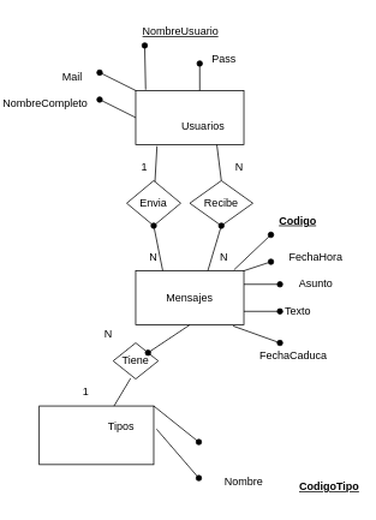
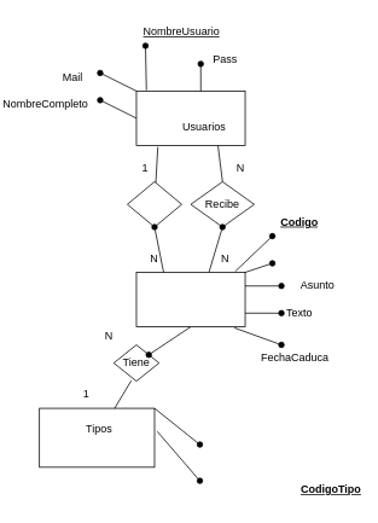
  <mxCell id="0" />
  <mxCell id="1" parent="0" />
  <mxCell id="2" value="" style="rounded=0;whiteSpace=wrap;html=1;" parent="1" vertex="1"><mxGeometry x="150" y="100" width="120" height="60" as="geometry" /></mxCell>
  <mxCell id="3" value="" style="rounded=0;whiteSpace=wrap;html=1;" parent="1" vertex="1"><mxGeometry x="150" y="300" width="120" height="60" as="geometry" /></mxCell>
  <mxCell id="4" value="&lt;font style=&quot;vertical-align: inherit;&quot;&gt;&lt;font style=&quot;vertical-align: inherit;&quot;&gt;Usuarios&lt;/font&gt;&lt;/font&gt;" style="text;html=1;strokeColor=none;fillColor=none;align=center;verticalAlign=middle;whiteSpace=wrap;rounded=0;" parent="1" vertex="1"><mxGeometry x="195" y="125" width="60" height="30" as="geometry" /></mxCell>
- <mxCell id="5" value="&lt;font style=&quot;vertical-align: inherit;&quot;&gt;&lt;font style=&quot;vertical-align: inherit;&quot;&gt;Mensajes&lt;/font&gt;&lt;/font&gt;" style="text;html=1;strokeColor=none;fillColor=none;align=center;verticalAlign=middle;whiteSpace=wrap;rounded=0;" parent="1" vertex="1"><mxGeometry x="180" y="315" width="60" height="30" as="geometry" /></mxCell>
- <mxCell id="6" value="&lt;font style=&quot;vertical-align: inherit;&quot;&gt;&lt;font style=&quot;vertical-align: inherit;&quot;&gt;Tipos&lt;/font&gt;&lt;/font&gt;" style="text;html=1;strokeColor=none;fillColor=none;align=center;verticalAlign=middle;whiteSpace=wrap;rounded=0;" parent="1" vertex="1"><mxGeometry x="103.5" y="457.5" width="60" height="30" as="geometry" /></mxCell>
+ <mxCell id="6" value="&lt;font style=&quot;vertical-align: inherit;&quot;&gt;&lt;font style=&quot;vertical-align: inherit;&quot;&gt;Tipos&lt;/font&gt;&lt;/font&gt;" style="text;html=1;strokeColor=none;fillColor=none;align=center;verticalAlign=middle;whiteSpace=wrap;rounded=0;" parent="1" vertex="1"><mxGeometry x="78.5" y="457.5" width="60" height="30" as="geometry" /></mxCell>
  <mxCell id="7" value="" style="rounded=0;whiteSpace=wrap;html=1;gradientColor=none;fillColor=none;" parent="1" vertex="1"><mxGeometry x="43" y="450" width="127" height="65" as="geometry" /></mxCell>
  <mxCell id="8" value="" style="endArrow=none;html=1;rounded=0;startArrow=oval;startFill=1;entryX=0.092;entryY=-0.017;entryDx=0;entryDy=0;entryPerimeter=0;" parent="1" target="2" edge="1"><mxGeometry width="50" height="50" relative="1" as="geometry"><mxPoint x="160" y="50" as="sourcePoint" /><mxPoint x="300" y="180" as="targetPoint" /></mxGeometry></mxCell>
  <mxCell id="9" value="" style="endArrow=none;html=1;rounded=0;startArrow=oval;startFill=1;entryX=0.092;entryY=-0.017;entryDx=0;entryDy=0;entryPerimeter=0;" parent="1" edge="1"><mxGeometry width="50" height="50" relative="1" as="geometry"><mxPoint x="221" y="70" as="sourcePoint" /><mxPoint x="221.04" y="100" as="targetPoint" /></mxGeometry></mxCell>
  <mxCell id="10" value="" style="endArrow=none;html=1;rounded=0;startArrow=oval;startFill=1;entryX=1;entryY=0.25;entryDx=0;entryDy=0;" parent="1" target="3" edge="1"><mxGeometry width="50" height="50" relative="1" as="geometry"><mxPoint x="310" y="315" as="sourcePoint" /><mxPoint x="291.04" y="315" as="targetPoint" /></mxGeometry></mxCell>
  <mxCell id="11" value="" style="endArrow=none;html=1;rounded=0;startArrow=oval;startFill=1;entryX=1;entryY=0.75;entryDx=0;entryDy=0;" parent="1" target="3" edge="1"><mxGeometry width="50" height="50" relative="1" as="geometry"><mxPoint x="310" y="345" as="sourcePoint" /><mxPoint x="191.04" y="128.98" as="targetPoint" /></mxGeometry></mxCell>
  <mxCell id="12" value="" style="endArrow=none;html=1;rounded=0;startArrow=oval;startFill=1;entryX=1;entryY=0;entryDx=0;entryDy=0;" parent="1" target="3" edge="1"><mxGeometry width="50" height="50" relative="1" as="geometry"><mxPoint x="300" y="290" as="sourcePoint" /><mxPoint x="290" y="365" as="targetPoint" /></mxGeometry></mxCell>
  <mxCell id="13" value="" style="endArrow=none;html=1;rounded=0;startArrow=oval;startFill=1;entryX=0.908;entryY=-0.017;entryDx=0;entryDy=0;entryPerimeter=0;" parent="1" target="3" edge="1"><mxGeometry width="50" height="50" relative="1" as="geometry"><mxPoint x="300" y="260" as="sourcePoint" /><mxPoint x="300" y="375" as="targetPoint" /></mxGeometry></mxCell>
  <mxCell id="14" value="" style="endArrow=none;html=1;rounded=0;startArrow=oval;startFill=1;entryX=0.9;entryY=1.02;entryDx=0;entryDy=0;entryPerimeter=0;exitX=0.25;exitY=0;exitDx=0;exitDy=0;" parent="1" target="3" edge="1" source="23"><mxGeometry width="50" height="50" relative="1" as="geometry"><mxPoint x="390" y="430" as="sourcePoint" /><mxPoint x="310" y="385" as="targetPoint" /></mxGeometry></mxCell>
  <mxCell id="15" value="" style="endArrow=none;html=1;rounded=0;startArrow=oval;startFill=1;entryX=1;entryY=0;entryDx=0;entryDy=0;" parent="1" target="7" edge="1"><mxGeometry width="50" height="50" relative="1" as="geometry"><mxPoint x="220" y="490" as="sourcePoint" /><mxPoint x="320" y="395" as="targetPoint" /></mxGeometry></mxCell>
  <mxCell id="16" value="" style="endArrow=none;html=1;rounded=0;startArrow=oval;startFill=1;entryX=1.024;entryY=0.394;entryDx=0;entryDy=0;entryPerimeter=0;" parent="1" target="7" edge="1"><mxGeometry width="50" height="50" relative="1" as="geometry"><mxPoint x="220" y="530" as="sourcePoint" /><mxPoint x="330" y="405" as="targetPoint" /></mxGeometry></mxCell>
  <mxCell id="17" value="&lt;u&gt;&lt;b&gt;Codigo&lt;/b&gt;&lt;/u&gt;" style="text;html=1;strokeColor=none;fillColor=none;align=center;verticalAlign=middle;whiteSpace=wrap;rounded=0;" parent="1" vertex="1"><mxGeometry x="300" y="230" width="60" height="30" as="geometry" /></mxCell>
- <mxCell id="18" value="FechaHora" style="text;html=1;strokeColor=none;fillColor=none;align=center;verticalAlign=middle;whiteSpace=wrap;rounded=0;" parent="1" vertex="1"><mxGeometry x="320" y="270" width="60" height="30" as="geometry" /></mxCell>
  <mxCell id="19" value="Asunto" style="text;html=1;strokeColor=none;fillColor=none;align=center;verticalAlign=middle;whiteSpace=wrap;rounded=0;" parent="1" vertex="1"><mxGeometry x="320" y="300" width="60" height="30" as="geometry" /></mxCell>
  <mxCell id="20" value="Texto" style="text;html=1;strokeColor=none;fillColor=none;align=center;verticalAlign=middle;whiteSpace=wrap;rounded=0;" parent="1" vertex="1"><mxGeometry x="300" y="330" width="60" height="30" as="geometry" /></mxCell>
  <mxCell id="21" value="&lt;font style=&quot;vertical-align: inherit;&quot;&gt;&lt;font style=&quot;vertical-align: inherit;&quot;&gt;&lt;font style=&quot;vertical-align: inherit;&quot;&gt;&lt;font style=&quot;vertical-align: inherit;&quot;&gt;&lt;font style=&quot;vertical-align: inherit;&quot;&gt;&lt;font style=&quot;vertical-align: inherit;&quot;&gt;&lt;font style=&quot;vertical-align: inherit;&quot;&gt;&lt;font style=&quot;vertical-align: inherit;&quot;&gt;&lt;font style=&quot;vertical-align: inherit;&quot;&gt;&lt;font style=&quot;vertical-align: inherit;&quot;&gt;&lt;u&gt;NombreUsuario&lt;/u&gt;&lt;/font&gt;&lt;/font&gt;&lt;/font&gt;&lt;/font&gt;&lt;/font&gt;&lt;/font&gt;&lt;/font&gt;&lt;/font&gt;&lt;/font&gt;&lt;/font&gt;" style="text;html=1;strokeColor=none;fillColor=none;align=center;verticalAlign=middle;whiteSpace=wrap;rounded=0;" parent="1" vertex="1"><mxGeometry x="170" width="60" height="30" as="geometry" y="20" /></mxCell>
  <mxCell id="22" value="&lt;font style=&quot;vertical-align: inherit;&quot;&gt;&lt;font style=&quot;vertical-align: inherit;&quot;&gt;Pass&lt;/font&gt;&lt;/font&gt;" style="text;html=1;strokeColor=none;fillColor=none;align=center;verticalAlign=middle;whiteSpace=wrap;rounded=0;" parent="1" vertex="1"><mxGeometry x="218" y="50" width="60" height="30" as="geometry" /></mxCell>
  <mxCell id="23" value="FechaCaduca" style="text;html=1;strokeColor=none;fillColor=none;align=center;verticalAlign=middle;whiteSpace=wrap;rounded=0;" parent="1" vertex="1"><mxGeometry x="295" y="380" width="60" height="30" as="geometry" /></mxCell>
  <mxCell id="24" value="&lt;u&gt;&lt;b&gt;CodigoTipo&lt;/b&gt;&lt;/u&gt;" style="text;html=1;strokeColor=none;fillColor=none;align=center;verticalAlign=middle;whiteSpace=wrap;rounded=0;" parent="1" vertex="1"><mxGeometry x="335" y="525" width="60" height="30" as="geometry" /></mxCell>
- <mxCell id="25" value="Nombre" style="text;html=1;strokeColor=none;fillColor=none;align=center;verticalAlign=middle;whiteSpace=wrap;rounded=0;" parent="1" vertex="1"><mxGeometry x="240" y="520" width="60" height="30" as="geometry" /></mxCell>
  <mxCell id="26" value="1" style="text;html=1;strokeColor=none;fillColor=none;align=center;verticalAlign=middle;whiteSpace=wrap;rounded=0;" parent="1" vertex="1"><mxGeometry x="130" y="170" width="60" height="30" as="geometry" /></mxCell>
  <mxCell id="27" value="N" style="text;html=1;strokeColor=none;fillColor=none;align=center;verticalAlign=middle;whiteSpace=wrap;rounded=0;" parent="1" vertex="1"><mxGeometry x="140" y="270" width="60" height="30" as="geometry" /></mxCell>
  <mxCell id="28" value="N" style="text;html=1;strokeColor=none;fillColor=none;align=center;verticalAlign=middle;whiteSpace=wrap;rounded=0;" parent="1" vertex="1"><mxGeometry x="235" y="170" width="60" height="30" as="geometry" /></mxCell>
  <mxCell id="29" value="&lt;font style=&quot;vertical-align: inherit;&quot;&gt;&lt;font style=&quot;vertical-align: inherit;&quot;&gt;N&lt;/font&gt;&lt;/font&gt;" style="text;html=1;strokeColor=none;fillColor=none;align=center;verticalAlign=middle;whiteSpace=wrap;rounded=0;" parent="1" vertex="1"><mxGeometry x="218" y="270" width="60" height="30" as="geometry" /></mxCell>
  <mxCell id="30" value="" style="rhombus;whiteSpace=wrap;html=1;fillColor=none;gradientColor=none;" parent="1" vertex="1"><mxGeometry x="140" y="200" width="60" height="50" as="geometry" /></mxCell>
  <mxCell id="31" value="" style="rhombus;whiteSpace=wrap;html=1;fillColor=none;gradientColor=none;" parent="1" vertex="1"><mxGeometry x="210" y="200" width="70" height="50" as="geometry" /></mxCell>
  <mxCell id="32" value="" style="endArrow=oval;html=1;rounded=0;entryX=0.5;entryY=1;entryDx=0;entryDy=0;endFill=1;" parent="1" target="31" edge="1"><mxGeometry width="50" height="50" relative="1" as="geometry"><mxPoint x="230" y="300" as="sourcePoint" /><mxPoint x="280" y="250" as="targetPoint" /></mxGeometry></mxCell>
  <mxCell id="33" value="" style="endArrow=oval;html=1;rounded=0;entryX=0.5;entryY=1;entryDx=0;entryDy=0;exitX=0.25;exitY=0;exitDx=0;exitDy=0;endFill=1;" parent="1" source="3" target="30" edge="1"><mxGeometry width="50" height="50" relative="1" as="geometry"><mxPoint x="230" y="300" as="sourcePoint" /><mxPoint x="280" y="250" as="targetPoint" /></mxGeometry></mxCell>
  <mxCell id="34" value="" style="endArrow=none;html=1;rounded=0;entryX=0.75;entryY=1;entryDx=0;entryDy=0;exitX=0.5;exitY=0;exitDx=0;exitDy=0;" parent="1" source="31" target="2" edge="1"><mxGeometry width="50" height="50" relative="1" as="geometry"><mxPoint x="230" y="200" as="sourcePoint" /><mxPoint x="280" y="250" as="targetPoint" /></mxGeometry></mxCell>
  <mxCell id="35" value="" style="endArrow=none;html=1;rounded=0;entryX=0.197;entryY=1.027;entryDx=0;entryDy=0;entryPerimeter=0;" parent="1" source="30" target="2" edge="1"><mxGeometry width="50" height="50" relative="1" as="geometry"><mxPoint x="230" y="300" as="sourcePoint" /><mxPoint x="280" y="250" as="targetPoint" /></mxGeometry></mxCell>
- <mxCell id="36" value="Envia" style="text;html=1;strokeColor=none;fillColor=none;align=center;verticalAlign=middle;whiteSpace=wrap;rounded=0;" parent="1" vertex="1"><mxGeometry x="140" y="210" width="60" height="30" as="geometry" /></mxCell>
  <mxCell id="37" value="Recibe" style="text;html=1;strokeColor=none;fillColor=none;align=center;verticalAlign=middle;whiteSpace=wrap;rounded=0;" parent="1" vertex="1"><mxGeometry x="215" y="210" width="60" height="30" as="geometry" /></mxCell>
  <mxCell id="38" value="N" style="text;html=1;strokeColor=none;fillColor=none;align=center;verticalAlign=middle;whiteSpace=wrap;rounded=0;" parent="1" vertex="1"><mxGeometry x="90" y="355" width="60" height="30" as="geometry" /></mxCell>
  <mxCell id="39" value="1" style="text;html=1;strokeColor=none;fillColor=none;align=center;verticalAlign=middle;whiteSpace=wrap;rounded=0;" parent="1" vertex="1"><mxGeometry x="65" y="418.5" width="60" height="30" as="geometry" /></mxCell>
  <mxCell id="40" value="" style="endArrow=none;html=1;rounded=0;startArrow=oval;startFill=1;entryX=0;entryY=0;entryDx=0;entryDy=0;" parent="1" target="2" edge="1"><mxGeometry width="50" height="50" relative="1" as="geometry"><mxPoint x="110" y="80" as="sourcePoint" /><mxPoint x="231.04" y="110" as="targetPoint" /></mxGeometry></mxCell>
  <mxCell id="41" value="" style="endArrow=none;html=1;rounded=0;startArrow=oval;startFill=1;entryX=0;entryY=0.5;entryDx=0;entryDy=0;" parent="1" target="2" edge="1"><mxGeometry width="50" height="50" relative="1" as="geometry"><mxPoint x="110" y="110" as="sourcePoint" /><mxPoint x="160" y="110" as="targetPoint" /></mxGeometry></mxCell>
  <mxCell id="42" value="&lt;font style=&quot;vertical-align: inherit;&quot;&gt;&lt;font style=&quot;vertical-align: inherit;&quot;&gt;Mail&lt;/font&gt;&lt;/font&gt;" style="text;html=1;strokeColor=none;fillColor=none;align=center;verticalAlign=middle;whiteSpace=wrap;rounded=0;" parent="1" vertex="1"><mxGeometry x="50" y="70" width="60" height="30" as="geometry" /></mxCell>
  <mxCell id="43" value="&lt;font style=&quot;vertical-align: inherit;&quot;&gt;&lt;font style=&quot;vertical-align: inherit;&quot;&gt;NombreCompleto&lt;/font&gt;&lt;/font&gt;" style="text;html=1;strokeColor=none;fillColor=none;align=center;verticalAlign=middle;whiteSpace=wrap;rounded=0;" parent="1" vertex="1"><mxGeometry x="20" y="100" width="60" height="30" as="geometry" /></mxCell>
  <mxCell id="44" value="" style="endArrow=none;html=1;rounded=0;entryX=0.5;entryY=1;entryDx=0;entryDy=0;endFill=0;startArrow=oval;startFill=1;" parent="1" source="45" target="3" edge="1"><mxGeometry width="50" height="50" relative="1" as="geometry"><mxPoint x="-80" y="440" as="sourcePoint" /><mxPoint x="-30" y="390" as="targetPoint" /></mxGeometry></mxCell>
  <mxCell id="45" value="" style="rhombus;whiteSpace=wrap;html=1;gradientColor=none;fillColor=none;" parent="1" vertex="1"><mxGeometry x="125" y="380" width="50" height="40" as="geometry" /></mxCell>
  <mxCell id="46" value="" style="endArrow=none;html=1;rounded=0;entryX=0.385;entryY=0.987;entryDx=0;entryDy=0;entryPerimeter=0;endFill=0;startArrow=none;startFill=0;" parent="1" source="7" target="45" edge="1"><mxGeometry width="50" height="50" relative="1" as="geometry"><mxPoint x="83.408" y="595" as="sourcePoint" /><mxPoint x="76.2" y="519.22" as="targetPoint" /></mxGeometry></mxCell>
  <mxCell id="47" value="Tiene" style="text;html=1;strokeColor=none;fillColor=none;align=center;verticalAlign=middle;whiteSpace=wrap;rounded=0;" parent="1" vertex="1"><mxGeometry x="120" y="385" width="60" height="30" as="geometry" /></mxCell>
